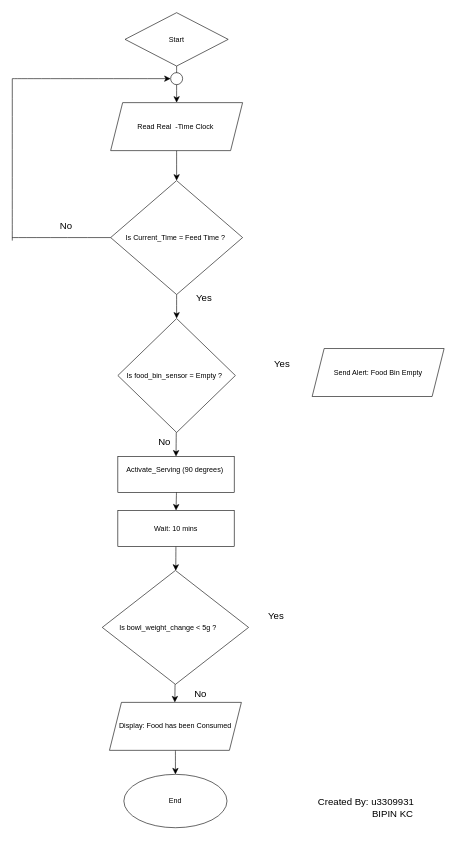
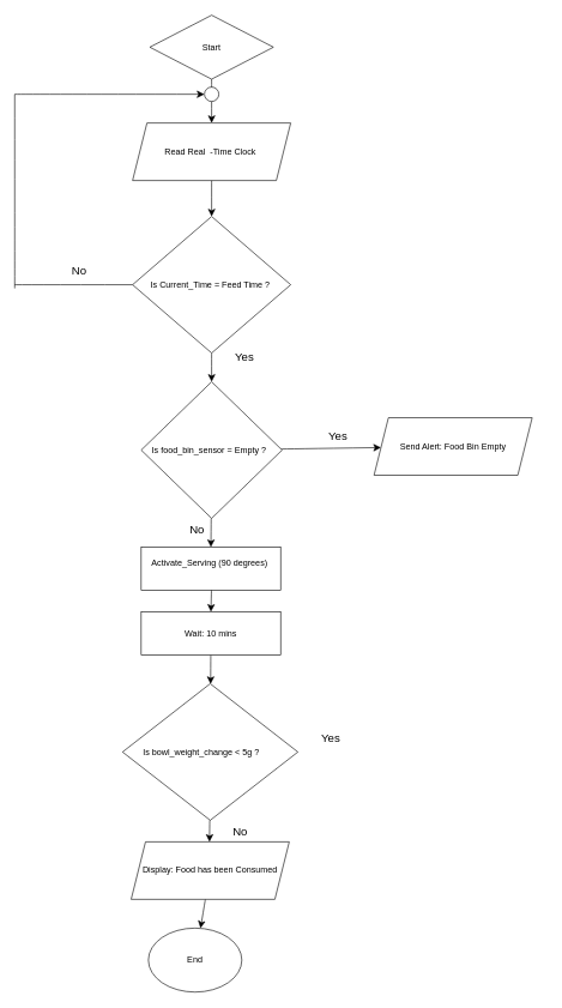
  <mxCell id="0" />
  <mxCell id="1" parent="0" />
  <mxCell id="2" value="" style="edgeStyle=none;curved=1;rounded=0;orthogonalLoop=1;jettySize=auto;html=1;fontSize=12;startSize=8;endSize=8;" edge="1" parent="1" source="3" target="5"><mxGeometry relative="1" as="geometry" /></mxCell>
  <mxCell id="3" value="Start" style="rhombus;whiteSpace=wrap;html=1;" vertex="1" parent="1"><mxGeometry x="208" y="20" width="172" height="89" as="geometry" /></mxCell>
  <mxCell id="4" value="" style="edgeStyle=none;curved=1;rounded=0;orthogonalLoop=1;jettySize=auto;html=1;fontSize=12;startSize=8;endSize=8;" edge="1" parent="1" source="5" target="7"><mxGeometry relative="1" as="geometry" /></mxCell>
  <mxCell id="5" value="Read Real&amp;nbsp; -Time Clock&amp;nbsp;" style="shape=parallelogram;perimeter=parallelogramPerimeter;whiteSpace=wrap;html=1;fixedSize=1;" vertex="1" parent="1"><mxGeometry x="184" y="170" width="220" height="80" as="geometry" /></mxCell>
  <mxCell id="6" value="" style="edgeStyle=none;curved=1;rounded=0;orthogonalLoop=1;jettySize=auto;html=1;fontSize=12;startSize=8;endSize=8;" edge="1" parent="1" source="7" target="9"><mxGeometry relative="1" as="geometry" /></mxCell>
  <mxCell id="7" value="Is Current_Time = Feed Time ?&amp;nbsp;" style="rhombus;whiteSpace=wrap;html=1;" vertex="1" parent="1"><mxGeometry x="184" y="300" width="220" height="190" as="geometry" /></mxCell>
+ <mxCell id="8" value="" style="edgeStyle=none;curved=1;rounded=0;orthogonalLoop=1;jettySize=auto;html=1;fontSize=12;startSize=8;endSize=8;" edge="1" parent="1" source="9" target="16"><mxGeometry relative="1" as="geometry" /></mxCell>
  <mxCell id="9" value="Is food_bin_sensor = Empty ?&amp;nbsp;&amp;nbsp;" style="rhombus;whiteSpace=wrap;html=1;" vertex="1" parent="1"><mxGeometry x="196" y="530" width="196" height="190" as="geometry" /></mxCell>
  <mxCell id="10" value="Activate_Serving (90 degrees)&amp;nbsp;&lt;div&gt;&lt;br&gt;&lt;/div&gt;" style="rounded=0;whiteSpace=wrap;html=1;" vertex="1" parent="1"><mxGeometry x="196" y="760" width="194" height="60" as="geometry" /></mxCell>
  <mxCell id="11" value="" style="edgeStyle=none;curved=1;rounded=0;orthogonalLoop=1;jettySize=auto;html=1;fontSize=12;startSize=8;endSize=8;" edge="1" parent="1" source="12" target="13"><mxGeometry relative="1" as="geometry" /></mxCell>
  <mxCell id="12" value="Wait: 10 mins" style="rounded=0;whiteSpace=wrap;html=1;" vertex="1" parent="1"><mxGeometry x="196" y="850" width="194" height="60" as="geometry" /></mxCell>
  <mxCell id="13" value="Is bowl_weight_change &amp;lt; 5g ?&amp;nbsp;&lt;span style=&quot;white-space: pre;&quot;&gt;&#09;&lt;/span&gt;" style="rhombus;whiteSpace=wrap;html=1;" vertex="1" parent="1"><mxGeometry x="170" y="950" width="244" height="190" as="geometry" /></mxCell>
  <mxCell id="14" value="" style="edgeStyle=none;curved=1;rounded=0;orthogonalLoop=1;jettySize=auto;html=1;fontSize=12;startSize=8;endSize=8;" edge="1" parent="1" source="15" target="17"><mxGeometry relative="1" as="geometry" /></mxCell>
  <mxCell id="15" value="Display: Food has been Consumed" style="shape=parallelogram;perimeter=parallelogramPerimeter;whiteSpace=wrap;html=1;fixedSize=1;" vertex="1" parent="1"><mxGeometry x="182" y="1170" width="220" height="80" as="geometry" /></mxCell>
  <mxCell id="16" value="Send Alert: Food Bin Empty" style="shape=parallelogram;perimeter=parallelogramPerimeter;whiteSpace=wrap;html=1;fixedSize=1;" vertex="1" parent="1"><mxGeometry x="520" y="580" width="220" height="80" as="geometry" /></mxCell>
- <mxCell id="17" value="End" style="ellipse;whiteSpace=wrap;html=1;" vertex="1" parent="1"><mxGeometry x="206" y="1290" width="172" height="89" as="geometry" /></mxCell>
+ <mxCell id="17" value="End" style="ellipse;whiteSpace=wrap;html=1;" vertex="1" parent="1"><mxGeometry x="206" y="1290" width="130" height="89" as="geometry" /></mxCell>
  <mxCell id="18" value="" style="endArrow=classic;html=1;rounded=0;fontSize=12;startSize=8;endSize=8;curved=1;entryX=0.5;entryY=0;entryDx=0;entryDy=0;" edge="1" parent="1" target="10"><mxGeometry width="50" height="50" relative="1" as="geometry"><mxPoint x="293.38" y="720" as="sourcePoint" /><mxPoint x="293.38" y="770" as="targetPoint" /></mxGeometry></mxCell>
  <mxCell id="19" value="" style="endArrow=classic;html=1;rounded=0;fontSize=12;startSize=8;endSize=8;curved=1;" edge="1" parent="1"><mxGeometry width="50" height="50" relative="1" as="geometry"><mxPoint x="293.76" y="820" as="sourcePoint" /><mxPoint x="293" y="850" as="targetPoint" /></mxGeometry></mxCell>
  <mxCell id="20" value="" style="edgeStyle=none;curved=1;rounded=0;orthogonalLoop=1;jettySize=auto;html=1;fontSize=12;startSize=8;endSize=8;" edge="1" parent="1"><mxGeometry relative="1" as="geometry"><mxPoint x="291.37" y="1140" as="sourcePoint" /><mxPoint x="291" y="1170" as="targetPoint" /></mxGeometry></mxCell>
  <mxCell id="21" value="" style="endArrow=none;html=1;rounded=0;fontSize=12;startSize=8;endSize=8;curved=1;entryX=0;entryY=0.5;entryDx=0;entryDy=0;" edge="1" parent="1" target="7"><mxGeometry width="50" height="50" relative="1" as="geometry"><mxPoint x="20" y="395" as="sourcePoint" /><mxPoint x="130" y="420" as="targetPoint" /></mxGeometry></mxCell>
  <mxCell id="22" value="" style="endArrow=none;html=1;rounded=0;fontSize=12;startSize=8;endSize=8;curved=1;" edge="1" parent="1"><mxGeometry width="50" height="50" relative="1" as="geometry"><mxPoint x="20" y="400" as="sourcePoint" /><mxPoint x="20" y="130" as="targetPoint" /></mxGeometry></mxCell>
  <mxCell id="23" value="" style="ellipse;whiteSpace=wrap;html=1;aspect=fixed;" vertex="1" parent="1"><mxGeometry x="284" y="120" width="20" height="20" as="geometry" /></mxCell>
  <mxCell id="24" value="" style="endArrow=classic;html=1;rounded=0;fontSize=12;startSize=8;endSize=8;curved=1;entryX=0;entryY=0.5;entryDx=0;entryDy=0;" edge="1" parent="1" target="23"><mxGeometry width="50" height="50" relative="1" as="geometry"><mxPoint x="20" y="130" as="sourcePoint" /><mxPoint x="80" y="109" as="targetPoint" /></mxGeometry></mxCell>
  <mxCell id="25" value="Yes" style="text;strokeColor=none;align=center;fillColor=none;html=1;verticalAlign=middle;whiteSpace=wrap;rounded=0;fontSize=16;" vertex="1" parent="1"><mxGeometry x="310" y="480" width="60" height="30" as="geometry" /></mxCell>
  <mxCell id="26" value="No" style="text;strokeColor=none;align=center;fillColor=none;html=1;verticalAlign=middle;whiteSpace=wrap;rounded=0;fontSize=16;" vertex="1" parent="1"><mxGeometry x="80" y="360" width="60" height="30" as="geometry" /></mxCell>
  <mxCell id="27" value="Yes" style="text;strokeColor=none;align=center;fillColor=none;html=1;verticalAlign=middle;whiteSpace=wrap;rounded=0;fontSize=16;" vertex="1" parent="1"><mxGeometry x="440" y="590" width="60" height="30" as="geometry" /></mxCell>
  <mxCell id="28" value="No" style="text;strokeColor=none;align=center;fillColor=none;html=1;verticalAlign=middle;whiteSpace=wrap;rounded=0;fontSize=16;" vertex="1" parent="1"><mxGeometry x="244" y="720" width="60" height="30" as="geometry" /></mxCell>
  <mxCell id="29" value="Yes" style="text;strokeColor=none;align=center;fillColor=none;html=1;verticalAlign=middle;whiteSpace=wrap;rounded=0;fontSize=16;" vertex="1" parent="1"><mxGeometry x="430" y="1010" width="60" height="30" as="geometry" /></mxCell>
  <mxCell id="30" value="No" style="text;strokeColor=none;align=center;fillColor=none;html=1;verticalAlign=middle;whiteSpace=wrap;rounded=0;fontSize=16;" vertex="1" parent="1"><mxGeometry x="304" y="1140" width="60" height="30" as="geometry" /></mxCell>
- <mxCell id="31" value="Created By: u3309931&lt;div&gt;&lt;span style=&quot;white-space: pre;&quot;&gt;&#09;&lt;/span&gt;&lt;span style=&quot;white-space: pre;&quot;&gt;&#09;&lt;/span&gt;&amp;nbsp; &amp;nbsp; BIPIN KC&lt;/div&gt;" style="text;strokeColor=none;align=center;fillColor=none;html=1;verticalAlign=middle;whiteSpace=wrap;rounded=0;fontSize=16;" vertex="1" parent="1"><mxGeometry x="460" y="1330" width="300" height="30" as="geometry" /></mxCell>
